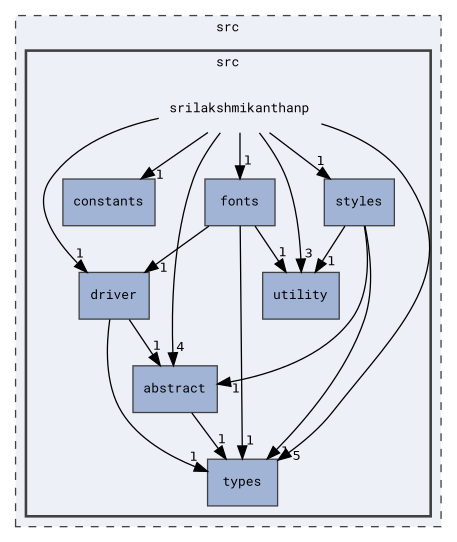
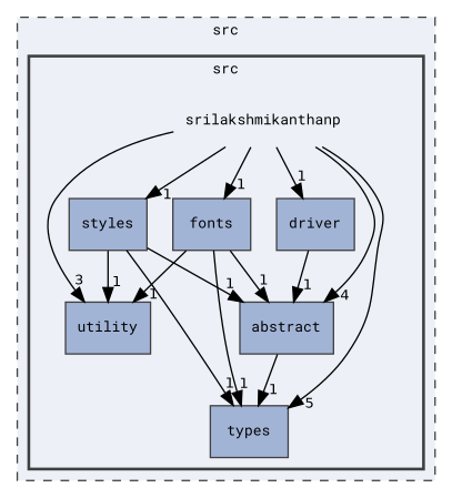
  digraph {
    compound=true
    fontname="Roboto Mono"
    node [fontname="Roboto Mono" fontsize=10 shape=box color=grey25 fillcolor="#a2b4d6" style="filled,"]
    edge [fontname="Roboto Mono" fontsize=10 headlabel=1 labeldistance=1.5 labelfontname=Helvetica labelfontsize=10]
    n1 [label=srilakshmikanthanp shape=plaintext color="" fillcolor="" style=""]
    n2 [label=abstract]
-   n3 [label=constants]
    n4 [label=driver]
    n5 [label=fonts]
    n6 [label=styles]
    n7 [label=types]
    n8 [label=utility]
    subgraph cluster_1 {
      bgcolor="#edf0f7"
      fontsize=10
      label=src
      pencolor=grey25
      style="filled,dashed,"
      subgraph cluster_2 {
        bgcolor="#edf0f7"
        fontsize=10
        pencolor=grey25
        style="filled,bold,"
        n1
        n2
-       n3
        n4
        n5
        n6
        n7
        n8
      }
    }
    n1 -> n2 [headlabel=4]
-   n1 -> n3
    n1 -> n4
    n1 -> n5
    n1 -> n6
    n1 -> n7 [headlabel=5]
    n1 -> n8 [headlabel=3]
    n2 -> n7
    n4 -> n2
-   n4 -> n7
-   n5 -> n4
+   n5 -> n2
    n5 -> n7
    n5 -> n8
    n6 -> n2
    n6 -> n7
    n6 -> n8
  }
